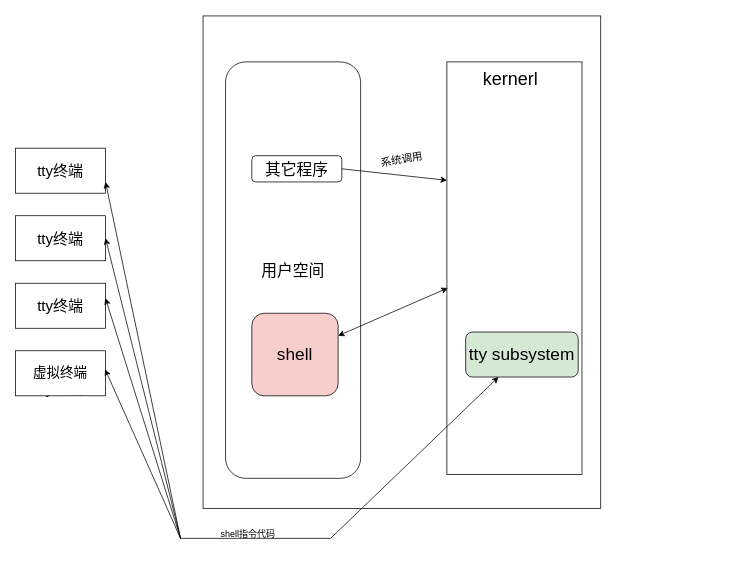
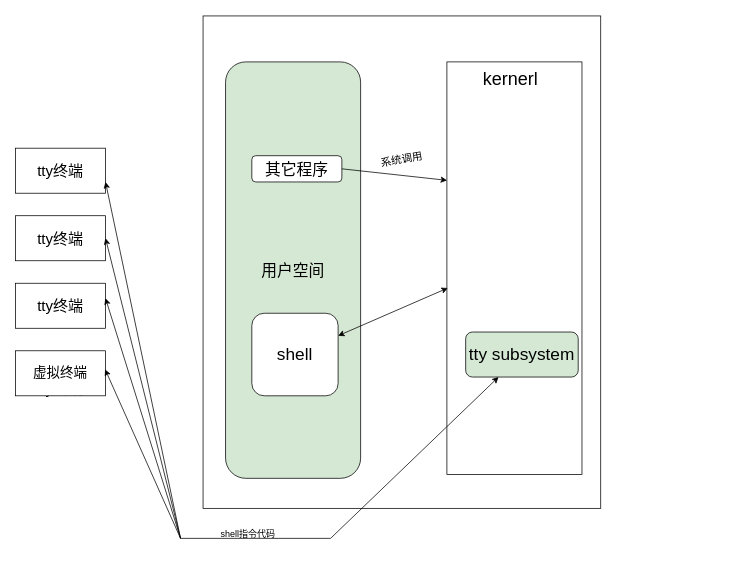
  <mxCell id="0" />
  <mxCell id="1" parent="0" />
  <mxCell id="2" value="" style="rounded=0;whiteSpace=wrap;html=1;" vertex="1" parent="1"><mxGeometry x="20" y="287" width="120" height="60" as="geometry" /></mxCell>
  <mxCell id="3" value="" style="rounded=0;whiteSpace=wrap;html=1;" vertex="1" parent="1"><mxGeometry x="270" y="20.75" width="530" height="656.25" as="geometry" /></mxCell>
  <mxCell id="4" value="" style="rounded=0;whiteSpace=wrap;html=1;rotation=90;fontSize=29;labelPosition=center;verticalLabelPosition=middle;align=center;verticalAlign=middle;textDirection=rtl;" vertex="1" parent="1"><mxGeometry x="410" y="267" width="550" height="180" as="geometry" /></mxCell>
- <mxCell id="5" value="&lt;font&gt;用户空间&lt;/font&gt;" style="rounded=1;whiteSpace=wrap;html=1;fontSize=21;" vertex="1" parent="1"><mxGeometry x="300" y="82" width="180" height="555" as="geometry" /></mxCell>
+ <mxCell id="5" value="&lt;font&gt;用户空间&lt;/font&gt;" style="rounded=1;whiteSpace=wrap;html=1;fontSize=21;fillColor=#d5e8d4;" vertex="1" parent="1"><mxGeometry x="300" y="82" width="180" height="555" as="geometry" /></mxCell>
  <mxCell id="6" value="tty subsystem" style="rounded=1;whiteSpace=wrap;html=1;fontSize=23;fillColor=#d5e8d4;" vertex="1" parent="1"><mxGeometry x="620" y="442" width="150" height="60" as="geometry" /></mxCell>
- <mxCell id="7" value="&lt;font style=&quot;font-size: 23px;&quot;&gt;shell&lt;/font&gt;" style="rounded=1;whiteSpace=wrap;html=1;fillColor=#f8cecc;" vertex="1" parent="1"><mxGeometry x="335" y="417" width="115" height="110" as="geometry" /></mxCell>
+ <mxCell id="7" value="&lt;font style=&quot;font-size: 23px;&quot;&gt;shell&lt;/font&gt;" style="rounded=1;whiteSpace=wrap;html=1;" vertex="1" parent="1"><mxGeometry x="335" y="417" width="115" height="110" as="geometry" /></mxCell>
  <mxCell id="8" value="" style="rounded=0;whiteSpace=wrap;html=1;" vertex="1" parent="1"><mxGeometry x="20" y="377" width="120" height="60" as="geometry" /></mxCell>
  <mxCell id="9" value="" style="rounded=0;whiteSpace=wrap;html=1;" vertex="1" parent="1"><mxGeometry x="20" y="197" width="120" height="60" as="geometry" /></mxCell>
  <mxCell id="10" value="" style="endArrow=classic;startArrow=classic;html=1;rounded=0;" edge="1" parent="1" target="6"><mxGeometry width="50" height="50" relative="1" as="geometry"><mxPoint x="140" y="397" as="sourcePoint" /><mxPoint x="280" y="767" as="targetPoint" /><Array as="points"><mxPoint x="240" y="717" /><mxPoint x="440" y="717" /></Array></mxGeometry></mxCell>
  <mxCell id="11" value="" style="endArrow=classic;html=1;rounded=0;entryX=1;entryY=0.5;entryDx=0;entryDy=0;" edge="1" parent="1" target="2"><mxGeometry width="50" height="50" relative="1" as="geometry"><mxPoint x="240" y="717" as="sourcePoint" /><mxPoint x="160" y="727" as="targetPoint" /></mxGeometry></mxCell>
  <mxCell id="12" value="" style="endArrow=classic;html=1;rounded=0;entryX=1;entryY=0.75;entryDx=0;entryDy=0;" edge="1" parent="1" target="9"><mxGeometry width="50" height="50" relative="1" as="geometry"><mxPoint x="240" y="717" as="sourcePoint" /><mxPoint x="90" y="717" as="targetPoint" /></mxGeometry></mxCell>
  <mxCell id="13" value="kernerl" style="text;strokeColor=none;fillColor=none;align=center;verticalAlign=middle;spacingLeft=4;spacingRight=4;overflow=hidden;points=[[0,0.5],[1,0.5]];portConstraint=eastwest;rotatable=0;whiteSpace=wrap;html=1;labelPosition=center;verticalLabelPosition=middle;fontSize=24;" vertex="1" parent="1"><mxGeometry x="630" y="87" width="100" height="35" as="geometry" /></mxCell>
  <mxCell id="14" value="其它程序" style="rounded=1;whiteSpace=wrap;html=1;fontSize=21;" vertex="1" parent="1"><mxGeometry x="335" y="207" width="120" height="35" as="geometry" /></mxCell>
  <mxCell id="15" value="" style="endArrow=classic;html=1;rounded=0;entryX=0.287;entryY=0.999;entryDx=0;entryDy=0;exitX=1;exitY=0.5;exitDx=0;exitDy=0;entryPerimeter=0;" edge="1" parent="1" source="14" target="4"><mxGeometry width="50" height="50" relative="1" as="geometry"><mxPoint x="455" y="244.5" as="sourcePoint" /><mxPoint x="595" y="227" as="targetPoint" /></mxGeometry></mxCell>
  <mxCell id="16" value="系统调用" style="text;html=1;align=center;verticalAlign=middle;whiteSpace=wrap;rounded=0;rotation=-10;fontSize=14;" vertex="1" parent="1"><mxGeometry x="505" y="197" width="60" height="30" as="geometry" /></mxCell>
  <mxCell id="17" value="tty终端" style="text;html=1;align=center;verticalAlign=middle;whiteSpace=wrap;rounded=0;fontSize=20;" vertex="1" parent="1"><mxGeometry x="40" y="212" width="80" height="30" as="geometry" /></mxCell>
  <mxCell id="18" value="tty终端" style="text;html=1;align=center;verticalAlign=middle;whiteSpace=wrap;rounded=0;fontSize=20;" vertex="1" parent="1"><mxGeometry x="40" y="302" width="80" height="30" as="geometry" /></mxCell>
  <mxCell id="19" value="tty终端" style="text;html=1;align=center;verticalAlign=middle;whiteSpace=wrap;rounded=0;fontSize=20;" vertex="1" parent="1"><mxGeometry x="40" y="392" width="80" height="30" as="geometry" /></mxCell>
  <mxCell id="20" value="tty终端" style="text;html=1;align=center;verticalAlign=middle;whiteSpace=wrap;rounded=0;fontSize=20;" vertex="1" parent="1"><mxGeometry x="40" y="502" width="80" height="30" as="geometry" /></mxCell>
  <mxCell id="21" value="" style="rounded=0;whiteSpace=wrap;html=1;" vertex="1" parent="1"><mxGeometry x="20" y="467" width="120" height="60" as="geometry" /></mxCell>
  <mxCell id="22" value="虚拟终端" style="text;html=1;align=center;verticalAlign=middle;whiteSpace=wrap;rounded=0;fontSize=18;" vertex="1" parent="1"><mxGeometry x="40" y="482" width="80" height="30" as="geometry" /></mxCell>
  <mxCell id="23" value="" style="endArrow=classic;html=1;rounded=0;entryX=0.996;entryY=0.414;entryDx=0;entryDy=0;entryPerimeter=0;" edge="1" parent="1" target="21"><mxGeometry width="50" height="50" relative="1" as="geometry"><mxPoint x="240" y="717" as="sourcePoint" /><mxPoint x="140" y="507" as="targetPoint" /></mxGeometry></mxCell>
  <mxCell id="24" value="shell指令代码" style="text;html=1;align=center;verticalAlign=middle;whiteSpace=wrap;rounded=0;" vertex="1" parent="1"><mxGeometry x="290" y="697" width="80" height="30" as="geometry" /></mxCell>
  <mxCell id="25" value="" style="endArrow=classic;startArrow=classic;html=1;rounded=0;exitX=0.548;exitY=0.994;exitDx=0;exitDy=0;exitPerimeter=0;" edge="1" parent="1" source="4" target="7"><mxGeometry width="50" height="50" relative="1" as="geometry"><mxPoint x="550.26" y="332" as="sourcePoint" /><mxPoint x="519.74" y="552" as="targetPoint" /></mxGeometry></mxCell>
